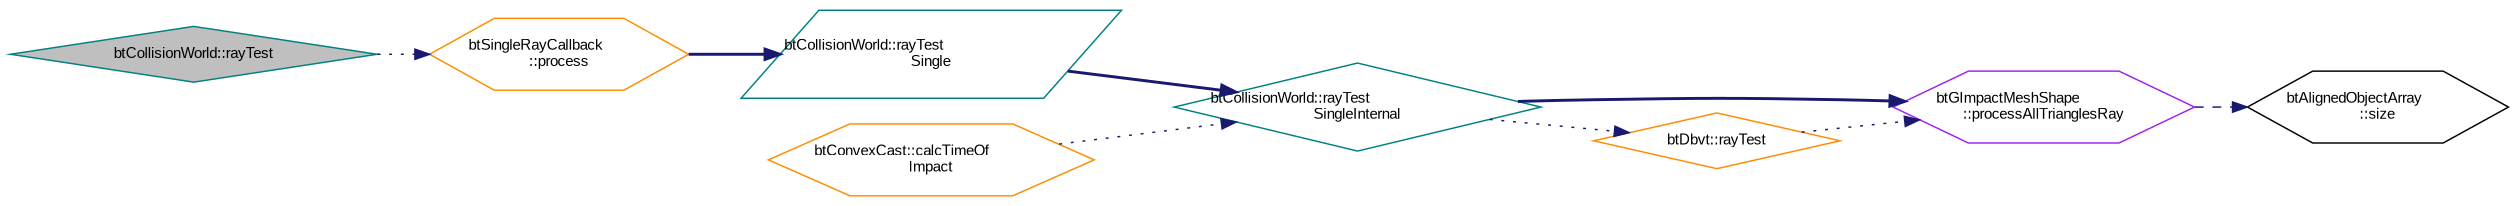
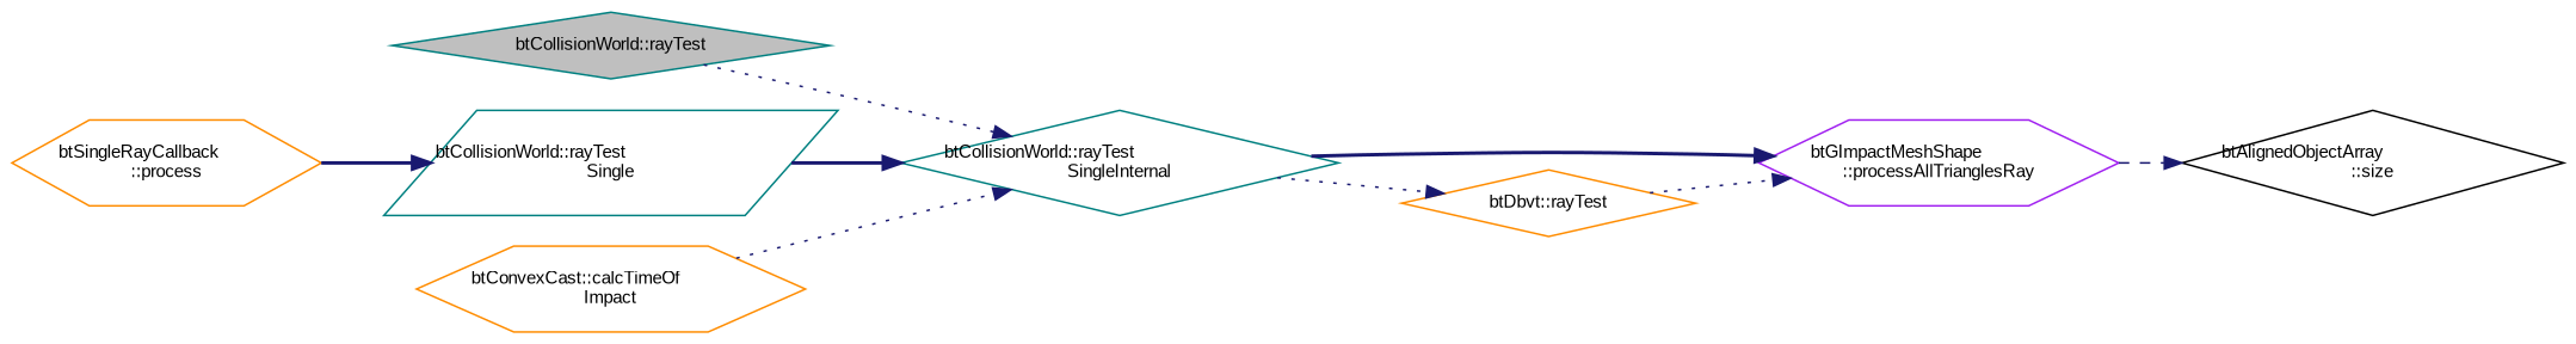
  digraph {
    fontname="Liberation Sans"
    rankdir=LR
    node [color=teal fillcolor=white fontname="Liberation Sans" fontsize=10 shape=diamond style=filled]
    edge [color=midnightblue fontname="Liberation Sans" fontsize=10 labelfontname=Helvetica labelfontsize=10 style=dotted]
    n1 [fillcolor=grey75 fontcolor=black height=0.2 label="btCollisionWorld::rayTest" width=0.4]
    n2 [color=darkorange height=0.2 label="btSingleRayCallback\l::process" shape=hexagon width=0.4]
    n3 [height=0.2 label="btCollisionWorld::rayTest\lSingle" shape=parallelogram width=0.4]
    n4 [height=0.2 label="btCollisionWorld::rayTest\lSingleInternal" width=0.4]
    n5 [color=purple height=0.2 label="btGImpactMeshShape\l::processAllTrianglesRay" shape=hexagon width=0.4]
    n6 [color=darkorange height=0.2 label="btDbvt::rayTest" width=0.4]
    n7 [color=darkorange height=0.2 label="btConvexCast::calcTimeOf\lImpact" shape=hexagon width=0.4]
-   n8 [color=black height=0.2 label="btAlignedObjectArray\l::size" shape=hexagon width=0.4]
-   n1 -> n2
+   n8 [color=black height=0.2 label="btAlignedObjectArray\l::size" width=0.4]
+   n1 -> n4
    n2 -> n3 [style=bold]
    n3 -> n4 [style=bold]
    n4 -> n5 [style=bold]
    n4 -> n6
    n5 -> n8 [style=dashed]
    n6 -> n5
    n7 -> n4
  }
